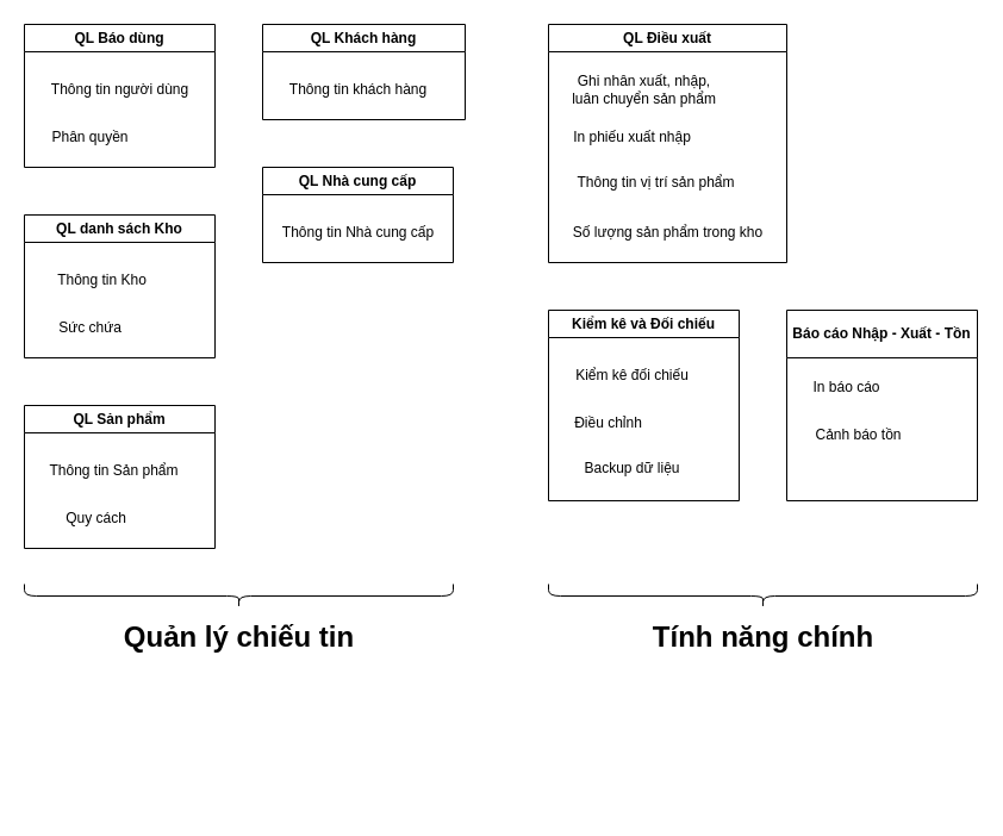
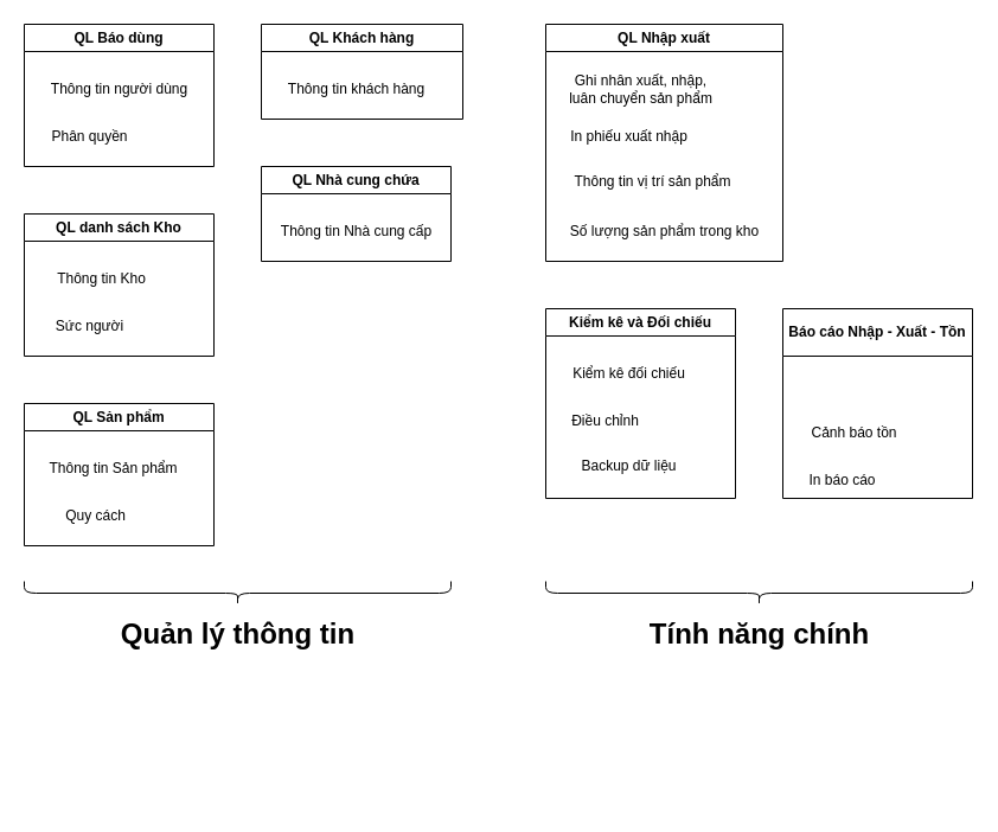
  <mxCell id="0" />
  <mxCell id="1" parent="0" />
  <mxCell id="2" value="QL Báo dùng" style="swimlane;whiteSpace=wrap;html=1;" vertex="1" parent="1"><mxGeometry x="20" y="20" width="160" height="120" as="geometry" /></mxCell>
  <mxCell id="3" value="Thông tin người dùng" style="text;html=1;align=center;verticalAlign=middle;resizable=0;points=[];autosize=1;strokeColor=none;fillColor=none;" vertex="1" parent="2"><mxGeometry x="10" y="40" width="140" height="30" as="geometry" /></mxCell>
  <mxCell id="4" value="Phân quyền" style="text;html=1;align=center;verticalAlign=middle;resizable=0;points=[];autosize=1;strokeColor=none;fillColor=none;" vertex="1" parent="2"><mxGeometry x="10" y="80" width="90" height="30" as="geometry" /></mxCell>
  <mxCell id="5" value="QL danh sách Kho" style="swimlane;whiteSpace=wrap;html=1;" vertex="1" parent="1"><mxGeometry x="20" y="180" width="160" height="120" as="geometry" /></mxCell>
  <mxCell id="6" value="Thông tin Kho" style="text;html=1;align=center;verticalAlign=middle;resizable=0;points=[];autosize=1;strokeColor=none;fillColor=none;" vertex="1" parent="5"><mxGeometry x="15" y="40" width="100" height="30" as="geometry" /></mxCell>
- <mxCell id="7" value="Sức chứa" style="text;html=1;align=center;verticalAlign=middle;resizable=0;points=[];autosize=1;strokeColor=none;fillColor=none;" vertex="1" parent="5"><mxGeometry x="15" y="80" width="80" height="30" as="geometry" /></mxCell>
+ <mxCell id="7" value="Sức người" style="text;html=1;align=center;verticalAlign=middle;resizable=0;points=[];autosize=1;strokeColor=none;fillColor=none;" vertex="1" parent="5"><mxGeometry x="15" y="80" width="80" height="30" as="geometry" /></mxCell>
  <mxCell id="8" value="QL Sản phẩm" style="swimlane;whiteSpace=wrap;html=1;" vertex="1" parent="1"><mxGeometry x="20" y="340" width="160" height="120" as="geometry" /></mxCell>
  <mxCell id="9" value="Thông tin Sản phẩm" style="text;html=1;align=center;verticalAlign=middle;resizable=0;points=[];autosize=1;strokeColor=none;fillColor=none;" vertex="1" parent="8"><mxGeometry x="10" y="40" width="130" height="30" as="geometry" /></mxCell>
  <mxCell id="10" value="Quy cách" style="text;html=1;align=center;verticalAlign=middle;resizable=0;points=[];autosize=1;strokeColor=none;fillColor=none;" vertex="1" parent="8"><mxGeometry x="25" y="80" width="70" height="30" as="geometry" /></mxCell>
  <mxCell id="11" value="QL Khách hàng" style="swimlane;whiteSpace=wrap;html=1;" vertex="1" parent="1"><mxGeometry x="220" y="20" width="170" height="80" as="geometry" /></mxCell>
  <mxCell id="12" value="Thông tin khách hàng" style="text;html=1;align=center;verticalAlign=middle;resizable=0;points=[];autosize=1;strokeColor=none;fillColor=none;" vertex="1" parent="11"><mxGeometry x="10" y="40" width="140" height="30" as="geometry" /></mxCell>
- <mxCell id="13" value="QL Nhà cung cấp" style="swimlane;whiteSpace=wrap;html=1;" vertex="1" parent="1"><mxGeometry x="220" y="140" width="160" height="80" as="geometry" /></mxCell>
+ <mxCell id="13" value="QL Nhà cung chứa" style="swimlane;whiteSpace=wrap;html=1;" vertex="1" parent="1"><mxGeometry x="220" y="140" width="160" height="80" as="geometry" /></mxCell>
  <mxCell id="14" value="Thông tin Nhà cung cấp" style="text;html=1;align=center;verticalAlign=middle;resizable=0;points=[];autosize=1;strokeColor=none;fillColor=none;" vertex="1" parent="13"><mxGeometry x="5" y="40" width="150" height="30" as="geometry" /></mxCell>
- <mxCell id="15" value="QL Điều xuất" style="swimlane;whiteSpace=wrap;html=1;" vertex="1" parent="1"><mxGeometry x="460" y="20" width="200" height="200" as="geometry" /></mxCell>
+ <mxCell id="15" value="QL Nhập xuất" style="swimlane;whiteSpace=wrap;html=1;" vertex="1" parent="1"><mxGeometry x="460" y="20" width="200" height="200" as="geometry" /></mxCell>
  <mxCell id="16" value="Ghi nhân xuất, nhập,&lt;div&gt;luân chuyển sản phẩm&lt;/div&gt;" style="text;html=1;align=center;verticalAlign=middle;resizable=0;points=[];autosize=1;strokeColor=none;fillColor=none;" vertex="1" parent="15"><mxGeometry x="10" y="35" width="140" height="40" as="geometry" /></mxCell>
  <mxCell id="17" value="In phiếu xuất nhập" style="text;html=1;align=center;verticalAlign=middle;resizable=0;points=[];autosize=1;strokeColor=none;fillColor=none;" vertex="1" parent="15"><mxGeometry x="10" y="80" width="120" height="30" as="geometry" /></mxCell>
  <mxCell id="18" value="Thông tin vị trí sản phẩm" style="text;html=1;align=center;verticalAlign=middle;resizable=0;points=[];autosize=1;strokeColor=none;fillColor=none;" vertex="1" parent="15"><mxGeometry x="10" y="118" width="160" height="30" as="geometry" /></mxCell>
  <mxCell id="19" value="Số lượng sản phẩm trong kho" style="text;html=1;align=center;verticalAlign=middle;resizable=0;points=[];autosize=1;strokeColor=none;fillColor=none;" vertex="1" parent="15"><mxGeometry x="10" y="160" width="180" height="30" as="geometry" /></mxCell>
  <mxCell id="20" value="Kiểm kê và Đối chiếu" style="swimlane;whiteSpace=wrap;html=1;" vertex="1" parent="1"><mxGeometry x="460" y="260" width="160" height="160" as="geometry" /></mxCell>
  <mxCell id="21" value="Kiểm kê đối chiếu" style="text;html=1;align=center;verticalAlign=middle;resizable=0;points=[];autosize=1;strokeColor=none;fillColor=none;" vertex="1" parent="20"><mxGeometry x="10" y="40" width="120" height="30" as="geometry" /></mxCell>
  <mxCell id="22" value="Điều chỉnh" style="text;html=1;align=center;verticalAlign=middle;resizable=0;points=[];autosize=1;strokeColor=none;fillColor=none;" vertex="1" parent="20"><mxGeometry x="10" y="80" width="80" height="30" as="geometry" /></mxCell>
  <mxCell id="23" value="Backup dữ liệu" style="text;html=1;align=center;verticalAlign=middle;resizable=0;points=[];autosize=1;strokeColor=none;fillColor=none;" vertex="1" parent="20"><mxGeometry x="20" y="118" width="100" height="30" as="geometry" /></mxCell>
  <mxCell id="24" value="Báo cáo Nhập - Xuất - Tồn" style="swimlane;whiteSpace=wrap;html=1;startSize=40;" vertex="1" parent="1"><mxGeometry x="660" y="260" width="160" height="160" as="geometry" /></mxCell>
  <mxCell id="25" value="Cảnh báo tồn" style="text;html=1;align=center;verticalAlign=middle;resizable=0;points=[];autosize=1;strokeColor=none;fillColor=none;" vertex="1" parent="24"><mxGeometry x="10" y="90" width="100" height="30" as="geometry" /></mxCell>
- <mxCell id="26" value="In báo cáo" style="text;html=1;align=center;verticalAlign=middle;resizable=0;points=[];autosize=1;strokeColor=none;fillColor=none;" vertex="1" parent="24"><mxGeometry x="10" y="50" width="80" height="30" as="geometry" /></mxCell>
+ <mxCell id="26" value="In báo cáo" style="text;html=1;align=center;verticalAlign=middle;resizable=0;points=[];autosize=1;strokeColor=none;fillColor=none;" vertex="1" parent="24"><mxGeometry x="10" y="130" width="80" height="30" as="geometry" /></mxCell>
  <mxCell id="27" value="" style="shape=curlyBracket;whiteSpace=wrap;html=1;rounded=1;flipH=1;labelPosition=right;verticalLabelPosition=middle;align=left;verticalAlign=middle;rotation=90;" vertex="1" parent="1"><mxGeometry x="190" y="320" width="20" height="360" as="geometry" /></mxCell>
- <mxCell id="28" value="&lt;font style=&quot;font-size: 24px;&quot;&gt;&lt;b&gt;Quản lý chiếu tin&lt;/b&gt;&lt;/font&gt;" style="text;html=1;align=center;verticalAlign=middle;resizable=0;points=[];autosize=1;strokeColor=none;fillColor=none;" vertex="1" parent="1"><mxGeometry x="90" y="515" width="220" height="40" as="geometry" /></mxCell>
+ <mxCell id="28" value="&lt;font style=&quot;font-size: 24px;&quot;&gt;&lt;b&gt;Quản lý thông tin&lt;/b&gt;&lt;/font&gt;" style="text;html=1;align=center;verticalAlign=middle;resizable=0;points=[];autosize=1;strokeColor=none;fillColor=none;" vertex="1" parent="1"><mxGeometry x="90" y="515" width="220" height="40" as="geometry" /></mxCell>
  <mxCell id="29" value="" style="shape=curlyBracket;whiteSpace=wrap;html=1;rounded=1;flipH=1;labelPosition=right;verticalLabelPosition=middle;align=left;verticalAlign=middle;rotation=90;" vertex="1" parent="1"><mxGeometry x="630" y="320" width="20" height="360" as="geometry" /></mxCell>
  <mxCell id="30" value="&lt;font style=&quot;font-size: 24px;&quot;&gt;&lt;b&gt;Tính năng chính&lt;/b&gt;&lt;/font&gt;" style="text;html=1;align=center;verticalAlign=middle;resizable=0;points=[];autosize=1;strokeColor=none;fillColor=none;" vertex="1" parent="1"><mxGeometry x="535" y="515" width="210" height="40" as="geometry" /></mxCell>
